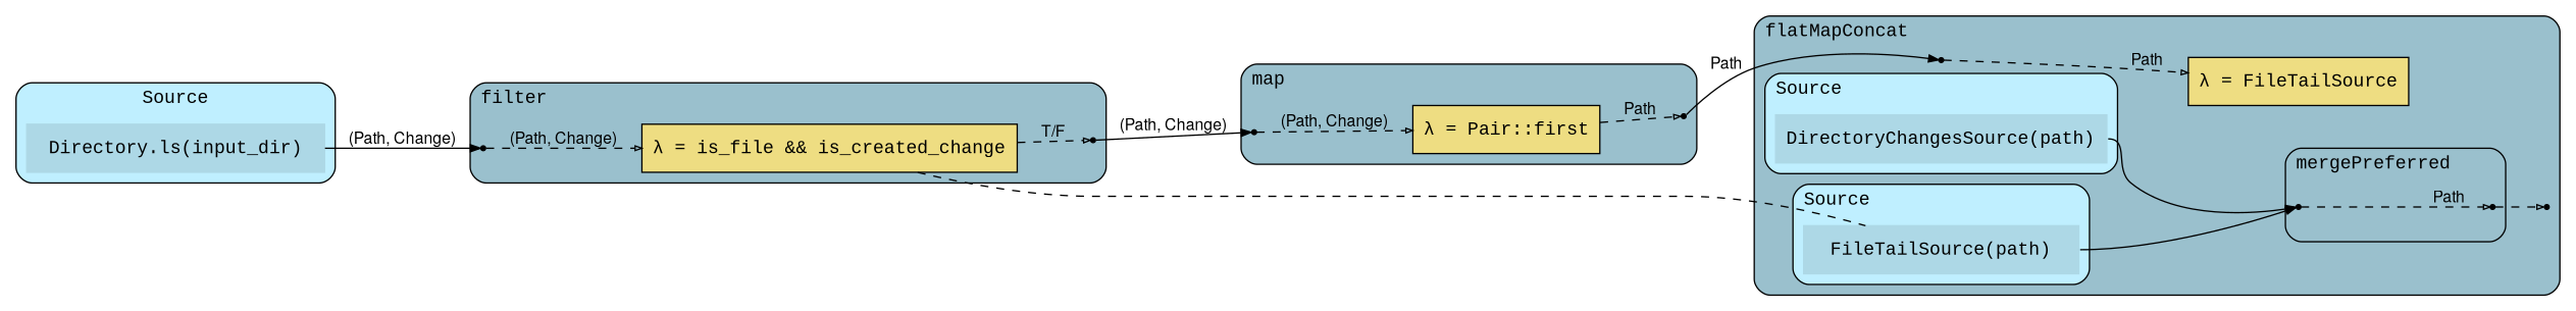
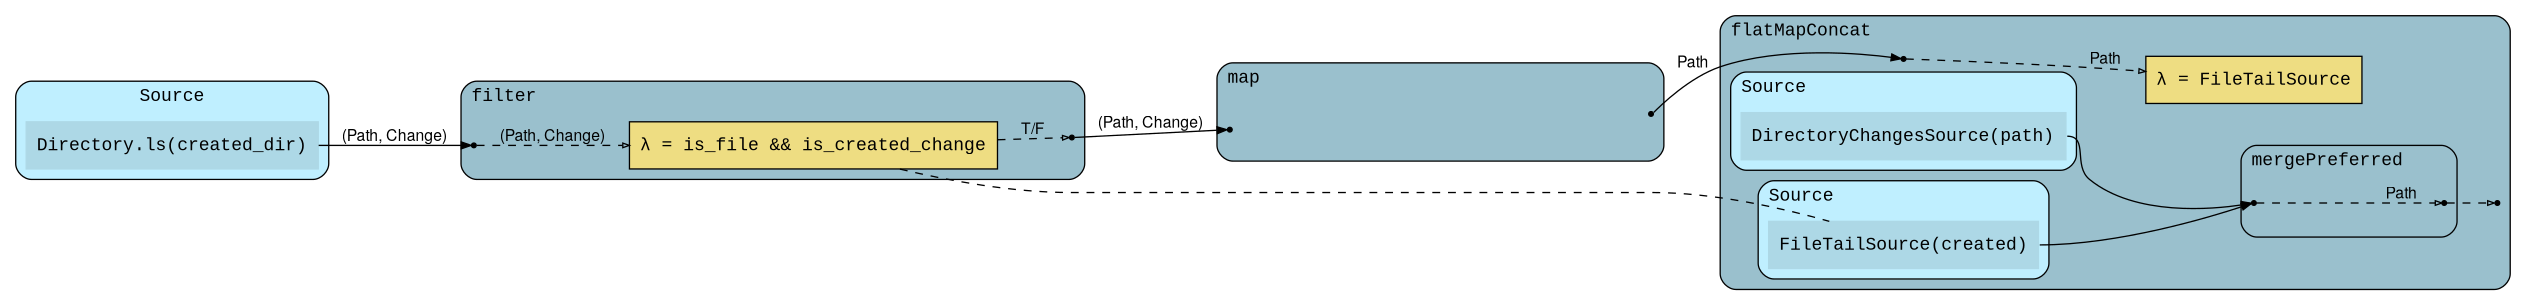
  digraph {
    compound=true
    fontname="Courier New,Helvetica"
    rankdir=LR
    node [fontname="Courier New,Helvetica,Comic Sans MS" shape=point]
    edge [arrowhead=empty arrowsize=0.5 fontname="Helvetica,Comic Sans MS" fontsize=12 fontstyle=bold style=dashed]
    dls_filter_in
    n2 [fillcolor=lightgoldenrod label="λ = is_file && is_created_change" shape=box style=filled]
    dls_filter_out
-   n4 [color=lightblue label="Directory.ls(input_dir)" shape=box style=filled]
+   n4 [color=lightblue label="Directory.ls(created_dir)" shape=box style=filled]
    dls_map_in
-   n6 [fillcolor=lightgoldenrod label="λ = Pair::first" shape=box style=filled]
    dls_map_out
-   n8 [color=lightblue label="FileTailSource(path)" shape=box style=filled]
+   n8 [color=lightblue label="FileTailSource(created)" shape=box style=filled]
    n9 [color=lightblue label="DirectoryChangesSource(path)" shape=box style=filled]
    mpf_in
    mpf_out
    fmc_in
    n13 [fillcolor=lightgoldenrod label="λ = FileTailSource" shape=box style=filled]
    fmc_out
    subgraph cluster_1 {
      fillcolor=lightblue3
      label=filter
      labeljust=l
      style="filled,rounded"
      dls_filter_in
      n2
      dls_filter_out
    }
    subgraph cluster_2 {
      fillcolor=lightblue1
      label=Source
      style="filled,rounded"
      n4
    }
    subgraph cluster_3 {
      fillcolor=lightblue3
      label=map
      labeljust=l
      style="filled,rounded"
      dls_map_in
-     n6
      dls_map_out
    }
    subgraph cluster_4 {
      fillcolor=lightblue3
      label=flatMapConcat
      labeljust=l
      style="filled,rounded"
      fmc_in
      n13
      fmc_out
      subgraph cluster_5 {
        fillcolor=lightblue1
        label=Source
        labeljust=l
        style="filled,rounded"
        n8
      }
      subgraph cluster_6 {
        fillcolor=lightblue1
        label=Source
        labeljust=l
        style="filled,rounded"
        n9
      }
      subgraph cluster_7 {
        fillcolor=lightblue3
        label=mergePreferred
        labeljust=l
        style="filled,rounded"
        mpf_in
        mpf_out
      }
    }
    dls_filter_in -> n2 [label="(Path, Change)"]
    n2 -> dls_filter_out [label="T/F"]
    n2 -> n8 [arrowhead=none]
    dls_filter_out -> dls_map_in [arrowsize=.75 label="(Path, Change)" arrowhead="" style=""]
    n4 -> dls_filter_in [arrowsize=.75 label="(Path, Change)" arrowhead="" style=""]
-   dls_map_in -> n6 [label="(Path, Change)"]
-   n6 -> dls_map_out [label=Path]
    dls_map_out -> fmc_in [arrowsize=.75 label=Path arrowhead="" style=""]
    n8 -> mpf_in [arrowsize=.75 tailport=e arrowhead="" style=""]
    n9 -> mpf_in [arrowsize=.75 tailport=e arrowhead="" style=""]
    mpf_in -> mpf_out [label=Path]
    mpf_out -> fmc_out
    fmc_in -> n13 [label=Path]
  }
